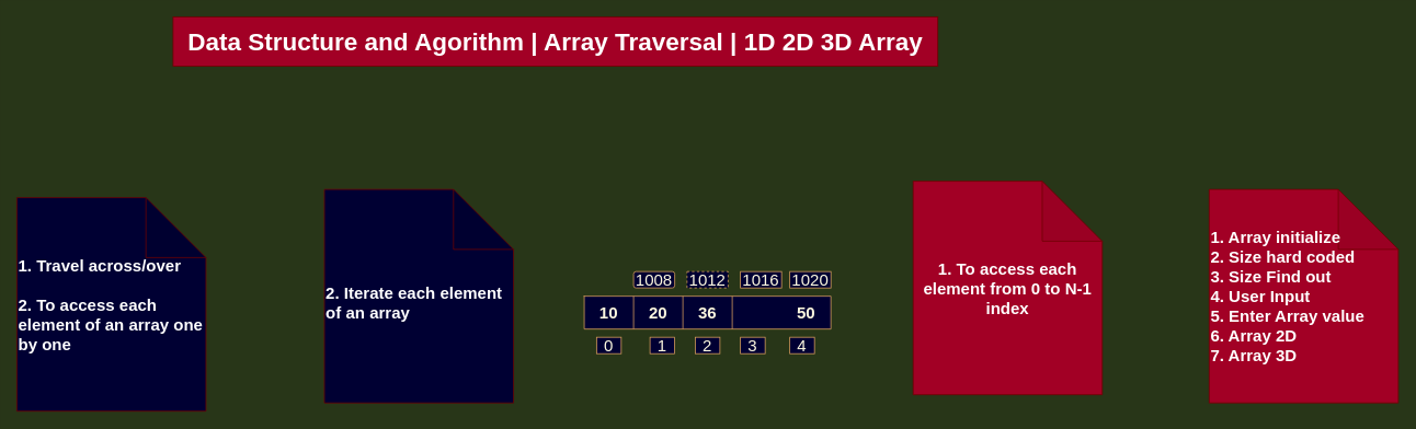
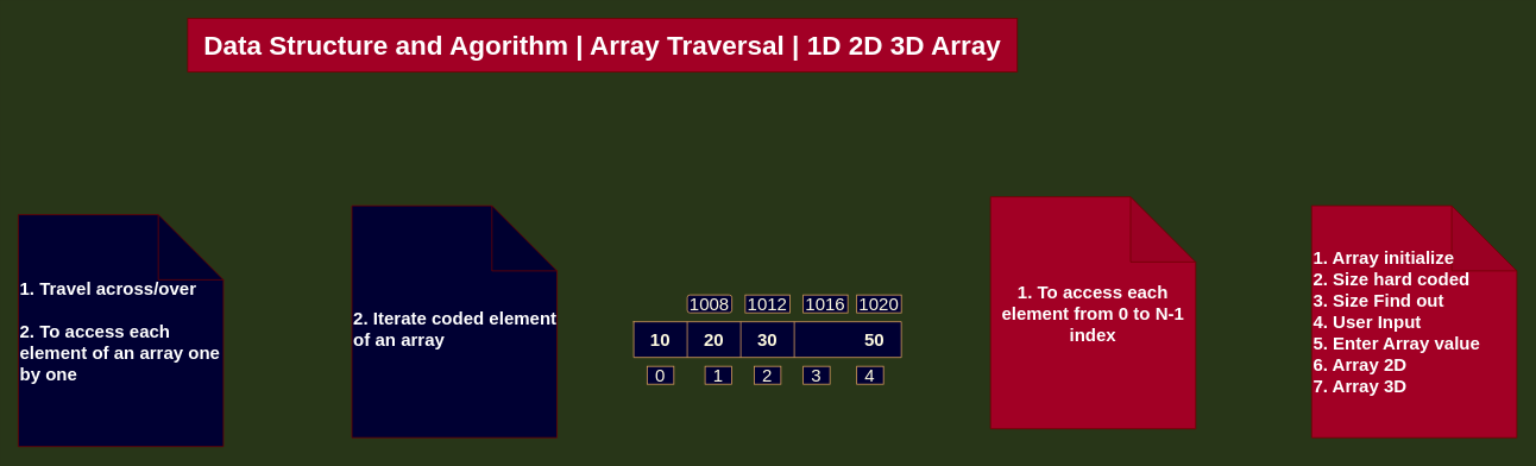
  <mxCell id="0" />
  <mxCell id="1" parent="0" />
  <mxCell id="2" value="&lt;font style=&quot;font-size: 30px&quot;&gt;Data Structure and Agorithm | Array Traversal | 1D 2D 3D Array&lt;/font&gt;" style="rounded=0;whiteSpace=wrap;html=1;fillColor=#a20025;strokeColor=#6F0000;fontColor=#ffffff;fontStyle=1" parent="1" vertex="1"><mxGeometry y="20" width="930" height="60" as="geometry" x="210" /></mxCell>
  <mxCell id="3" value="&lt;b style=&quot;font-size: 20px&quot;&gt;1. Travel across/over&amp;nbsp;&lt;br&gt;&lt;span class=&quot;ILfuVd&quot;&gt;&lt;span class=&quot;hgKElc&quot;&gt;&lt;br&gt;&lt;div&gt;&lt;b&gt;&lt;span class=&quot;ILfuVd&quot;&gt;&lt;span class=&quot;hgKElc&quot;&gt;2. To access each element of an array one by one&lt;/span&gt;&lt;/span&gt;&lt;/b&gt;&lt;/div&gt;&lt;/span&gt;&lt;/span&gt;&lt;/b&gt;" style="shape=note;whiteSpace=wrap;html=1;backgroundOutline=1;darkOpacity=0.05;size=73;fillColor=#000033;strokeColor=#6F0000;fontColor=#ffffff;align=left;" parent="1" vertex="1"><mxGeometry x="20" y="240" width="230" height="260" as="geometry" /></mxCell>
- <mxCell id="4" value="&lt;br&gt;&lt;b style=&quot;color: rgb(255 , 255 , 255) ; font-family: &amp;#34;helvetica&amp;#34; ; font-style: normal ; letter-spacing: normal ; text-align: left ; text-indent: 0px ; text-transform: none ; word-spacing: 0px ; background-color: rgb(248 , 249 , 250) ; font-size: 20px&quot;&gt;&lt;span class=&quot;ILfuVd&quot;&gt;&lt;span class=&quot;hgKElc&quot;&gt;&lt;br&gt;&lt;div&gt;&lt;b&gt;&lt;span class=&quot;ILfuVd&quot;&gt;&lt;span class=&quot;hgKElc&quot;&gt;2. Iterate each element of an array&lt;/span&gt;&lt;/span&gt;&lt;/b&gt;&lt;/div&gt;&lt;/span&gt;&lt;/span&gt;&lt;/b&gt;&lt;br&gt;" style="shape=note;whiteSpace=wrap;html=1;backgroundOutline=1;darkOpacity=0.05;size=73;fillColor=#000033;strokeColor=#6F0000;fontColor=#ffffff;align=left;" parent="1" vertex="1"><mxGeometry x="394" y="230" width="230" height="260" as="geometry" /></mxCell>
+ <mxCell id="4" value="&lt;br&gt;&lt;b style=&quot;color: rgb(255 , 255 , 255) ; font-family: &amp;#34;helvetica&amp;#34; ; font-style: normal ; letter-spacing: normal ; text-align: left ; text-indent: 0px ; text-transform: none ; word-spacing: 0px ; background-color: rgb(248 , 249 , 250) ; font-size: 20px&quot;&gt;&lt;span class=&quot;ILfuVd&quot;&gt;&lt;span class=&quot;hgKElc&quot;&gt;&lt;br&gt;&lt;div&gt;&lt;b&gt;&lt;span class=&quot;ILfuVd&quot;&gt;&lt;span class=&quot;hgKElc&quot;&gt;2. Iterate coded element of an array&lt;/span&gt;&lt;/span&gt;&lt;/b&gt;&lt;/div&gt;&lt;/span&gt;&lt;/span&gt;&lt;/b&gt;&lt;br&gt;" style="shape=note;whiteSpace=wrap;html=1;backgroundOutline=1;darkOpacity=0.05;size=73;fillColor=#000033;strokeColor=#6F0000;fontColor=#ffffff;align=left;" parent="1" vertex="1"><mxGeometry x="394" y="230" width="230" height="260" as="geometry" /></mxCell>
  <mxCell id="5" value="&lt;b style=&quot;font-size: 20px&quot;&gt;1. T&lt;span class=&quot;ILfuVd&quot;&gt;&lt;span class=&quot;hgKElc&quot;&gt;o access each element from 0 to N-1 index&lt;/span&gt;&lt;/span&gt;&lt;/b&gt;" style="shape=note;whiteSpace=wrap;html=1;backgroundOutline=1;darkOpacity=0.05;size=73;fillColor=#a20025;strokeColor=#6F0000;fontColor=#ffffff;" parent="1" vertex="1"><mxGeometry x="1110" y="220" width="230" height="260" as="geometry" /></mxCell>
  <mxCell id="6" value="" style="shape=table;startSize=0;container=1;collapsible=0;childLayout=tableLayout;rounded=0;sketch=0;fontColor=#FEFAE0;strokeColor=#DDA15E;fillColor=#000033;align=left;" parent="1" vertex="1"><mxGeometry x="710" y="360" width="300" height="40" as="geometry" /></mxCell>
  <mxCell id="7" value="" style="shape=partialRectangle;collapsible=0;dropTarget=0;pointerEvents=0;fillColor=none;top=0;left=0;bottom=0;right=0;points=[[0,0.5],[1,0.5]];portConstraint=eastwest;rounded=0;sketch=0;fontColor=#FEFAE0;strokeColor=#DDA15E;align=left;" parent="6" vertex="1"><mxGeometry width="300" height="40" as="geometry" /></mxCell>
  <mxCell id="8" value="10" style="shape=partialRectangle;html=1;whiteSpace=wrap;connectable=0;overflow=hidden;fillColor=none;top=0;left=0;bottom=0;right=0;pointerEvents=1;rounded=0;sketch=0;fontColor=#FEFAE0;strokeColor=#DDA15E;align=center;fontStyle=1;fontSize=20;" parent="7" vertex="1"><mxGeometry width="60" height="40" as="geometry"><mxRectangle width="60" height="40" as="alternateBounds" /></mxGeometry></mxCell>
  <mxCell id="9" value="20" style="shape=partialRectangle;html=1;whiteSpace=wrap;connectable=0;overflow=hidden;fillColor=none;top=0;left=0;bottom=0;right=0;pointerEvents=1;rounded=0;sketch=0;fontColor=#FEFAE0;strokeColor=#DDA15E;align=center;fontSize=20;fontStyle=1" parent="7" vertex="1"><mxGeometry x="60" width="60" height="40" as="geometry"><mxRectangle width="60" height="40" as="alternateBounds" /></mxGeometry></mxCell>
- <mxCell id="10" value="36" style="shape=partialRectangle;html=1;whiteSpace=wrap;connectable=0;overflow=hidden;fillColor=none;top=0;left=0;bottom=0;right=0;pointerEvents=1;rounded=0;sketch=0;fontColor=#FEFAE0;strokeColor=#DDA15E;align=center;fontStyle=1;fontSize=20;" parent="7" vertex="1"><mxGeometry x="120" width="60" height="40" as="geometry"><mxRectangle width="60" height="40" as="alternateBounds" /></mxGeometry></mxCell>
+ <mxCell id="10" value="30" style="shape=partialRectangle;html=1;whiteSpace=wrap;connectable=0;overflow=hidden;fillColor=none;top=0;left=0;bottom=0;right=0;pointerEvents=1;rounded=0;sketch=0;fontColor=#FEFAE0;strokeColor=#DDA15E;align=center;fontStyle=1;fontSize=20;" parent="7" vertex="1"><mxGeometry x="120" width="60" height="40" as="geometry"><mxRectangle width="60" height="40" as="alternateBounds" /></mxGeometry></mxCell>
  <mxCell id="11" value="50" style="shape=partialRectangle;html=1;whiteSpace=wrap;connectable=0;overflow=hidden;fillColor=none;top=0;left=0;bottom=0;right=0;pointerEvents=1;rounded=0;sketch=0;fontColor=#FEFAE0;strokeColor=#DDA15E;align=center;fontSize=20;fontStyle=1" parent="7" vertex="1"><mxGeometry x="240" width="60" height="40" as="geometry"><mxRectangle width="60" height="40" as="alternateBounds" /></mxGeometry></mxCell>
  <mxCell id="12" value="0" style="rounded=0;whiteSpace=wrap;html=1;sketch=0;fontSize=20;fontColor=#FEFAE0;strokeColor=#DDA15E;fillColor=#000033;align=center;" parent="1" vertex="1"><mxGeometry x="725" y="410" width="30" height="20" as="geometry" /></mxCell>
  <mxCell id="13" value="1" style="rounded=0;whiteSpace=wrap;html=1;sketch=0;fontSize=20;fontColor=#FEFAE0;strokeColor=#DDA15E;fillColor=#000033;align=center;" parent="1" vertex="1"><mxGeometry x="790" y="410" width="30" height="20" as="geometry" /></mxCell>
  <mxCell id="14" value="2" style="rounded=0;whiteSpace=wrap;html=1;sketch=0;fontSize=20;fontColor=#FEFAE0;strokeColor=#DDA15E;fillColor=#000033;align=center;" parent="1" vertex="1"><mxGeometry x="845" y="410" width="30" height="20" as="geometry" /></mxCell>
  <mxCell id="15" value="3" style="rounded=0;whiteSpace=wrap;html=1;sketch=0;fontSize=20;fontColor=#FEFAE0;strokeColor=#DDA15E;fillColor=#000033;align=center;" parent="1" vertex="1"><mxGeometry x="900" y="410" width="30" height="20" as="geometry" /></mxCell>
  <mxCell id="16" value="4" style="rounded=0;whiteSpace=wrap;html=1;sketch=0;fontSize=20;fontColor=#FEFAE0;strokeColor=#DDA15E;fillColor=#000033;align=center;" parent="1" vertex="1"><mxGeometry x="960" y="410" width="30" height="20" as="geometry" /></mxCell>
  <mxCell id="17" value="&lt;span style=&quot;font-size: 20px&quot;&gt;&lt;b&gt;1. Array initialize&lt;br&gt;2. Size hard coded&lt;br&gt;3. Size Find out&lt;br&gt;4. User Input&lt;br&gt;5. Enter Array value&lt;br&gt;6. Array 2D&lt;br&gt;7. Array 3D&amp;nbsp;&lt;/b&gt;&lt;/span&gt;" style="shape=note;whiteSpace=wrap;html=1;backgroundOutline=1;darkOpacity=0.05;size=73;fillColor=#a20025;strokeColor=#6F0000;fontColor=#ffffff;align=left;" parent="1" vertex="1"><mxGeometry x="1470" y="230" width="230" height="260" as="geometry" /></mxCell>
  <mxCell id="18" value="1008" style="whiteSpace=wrap;html=1;sketch=0;fontSize=20;fontColor=#FEFAE0;strokeColor=#DDA15E;fillColor=#000033;align=center;rounded=1;" parent="1" vertex="1"><mxGeometry x="770" y="330" width="50" height="20" as="geometry" /></mxCell>
- <mxCell id="19" value="1012" style="rounded=0;whiteSpace=wrap;html=1;sketch=0;fontSize=20;fontColor=#FEFAE0;strokeColor=#DDA15E;fillColor=#000033;align=center;dashed=1;" parent="1" vertex="1"><mxGeometry x="835" y="330" width="50" height="20" as="geometry" /></mxCell>
+ <mxCell id="19" value="1012" style="rounded=0;whiteSpace=wrap;html=1;sketch=0;fontSize=20;fontColor=#FEFAE0;strokeColor=#DDA15E;fillColor=#000033;align=center;" parent="1" vertex="1"><mxGeometry x="835" y="330" width="50" height="20" as="geometry" /></mxCell>
  <mxCell id="20" value="1016" style="rounded=0;whiteSpace=wrap;html=1;sketch=0;fontSize=20;fontColor=#FEFAE0;strokeColor=#DDA15E;fillColor=#000033;align=center;" parent="1" vertex="1"><mxGeometry x="900" y="330" width="50" height="20" as="geometry" /></mxCell>
  <mxCell id="21" value="1020" style="rounded=0;whiteSpace=wrap;html=1;sketch=0;fontSize=20;fontColor=#FEFAE0;strokeColor=#DDA15E;fillColor=#000033;align=center;" parent="1" vertex="1"><mxGeometry x="960" y="330" width="50" height="20" as="geometry" /></mxCell>
